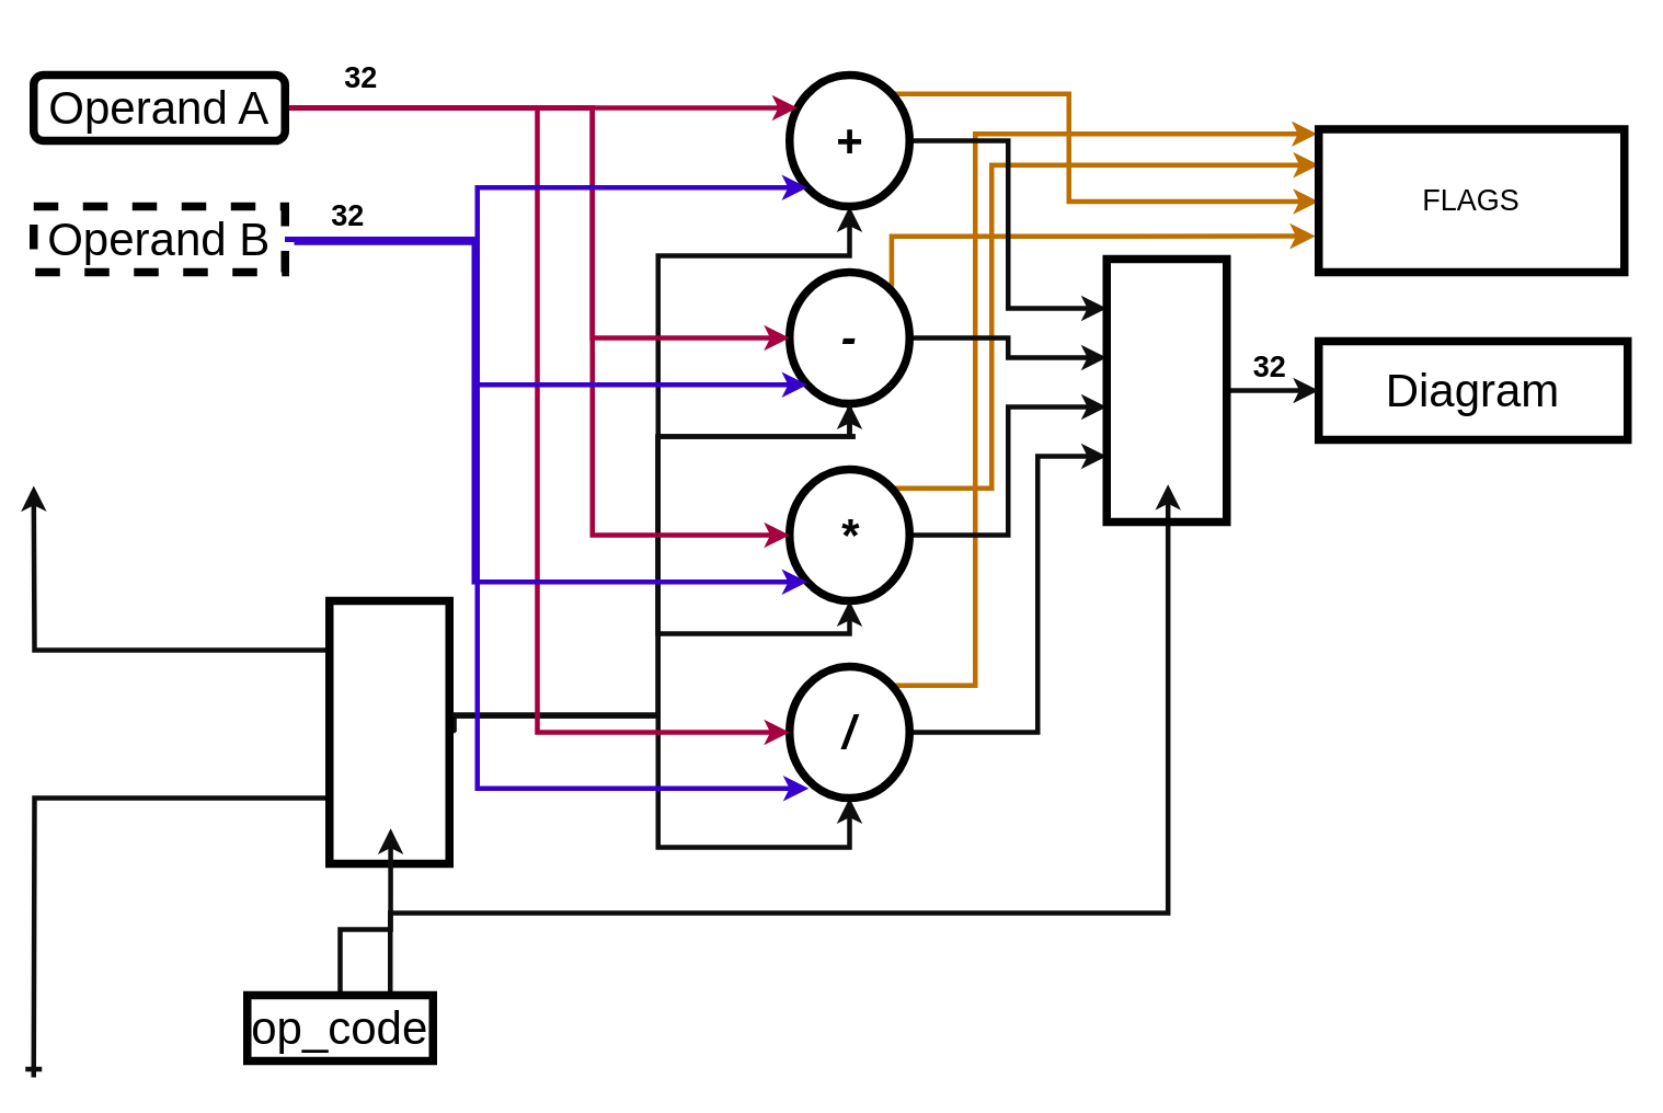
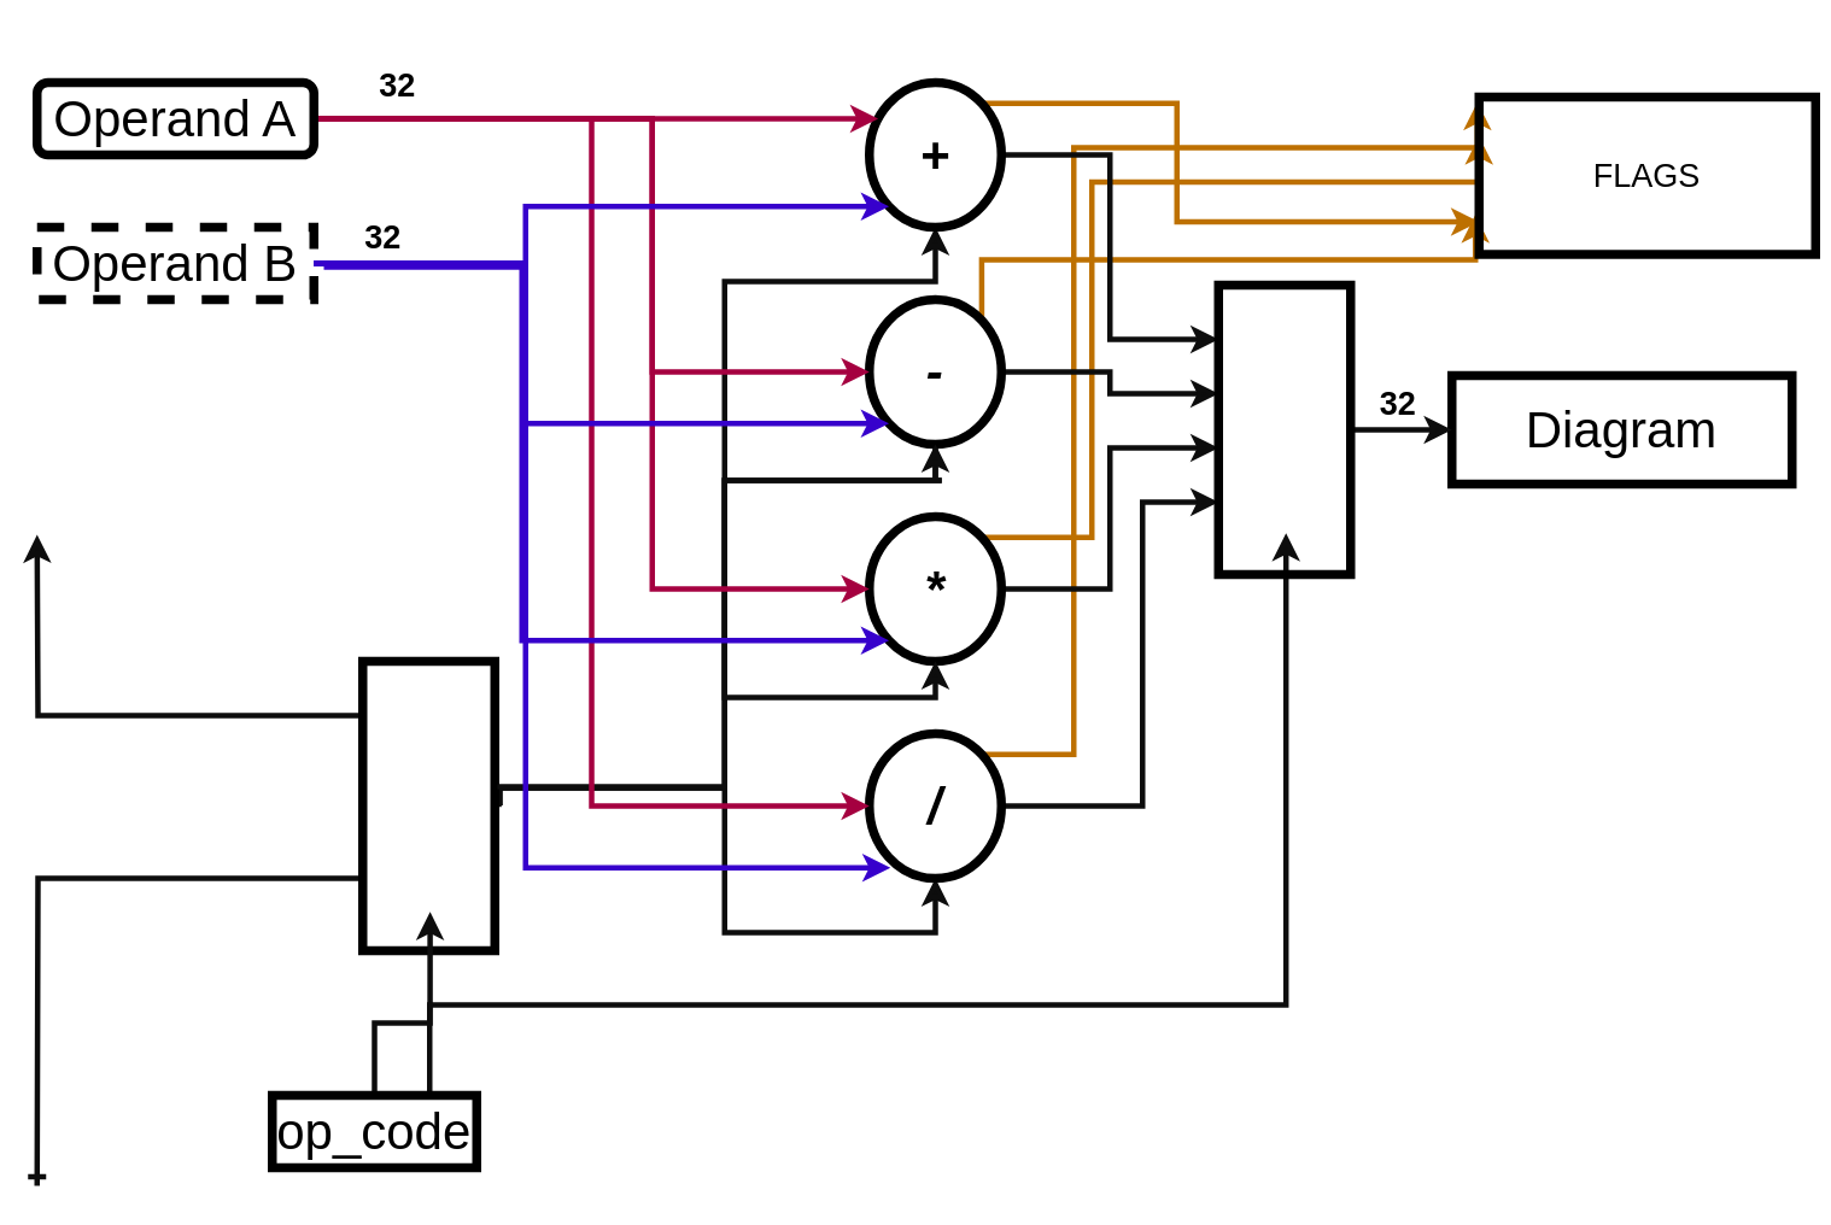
  <mxCell id="0" />
  <mxCell id="1" parent="0" />
  <mxCell id="2" style="edgeStyle=orthogonalEdgeStyle;html=1;exitX=0.003;exitY=0.12;exitDx=0;exitDy=0;exitPerimeter=0;entryX=0.5;entryY=1;entryDx=0;entryDy=0;strokeColor=#0D0D0D;fontSize=28;fontColor=#000000;rounded=0;strokeWidth=3;" edge="1" parent="1" source="3" target="19"><mxGeometry relative="1" as="geometry"><Array as="points"><mxPoint x="276" y="435" /><mxPoint x="400" y="435" /><mxPoint x="400" y="155" /><mxPoint x="517" y="155" /></Array></mxGeometry></mxCell>
  <mxCell id="3" style="edgeStyle=orthogonalEdgeStyle;rounded=0;html=1;exitX=1.03;exitY=0.503;exitDx=0;exitDy=0;exitPerimeter=0;entryX=0.5;entryY=1;entryDx=0;entryDy=0;strokeColor=#0D0D0D;fontSize=28;fontColor=#000000;startArrow=none;startFill=0;endArrow=classic;endFill=1;strokeWidth=3;" edge="1" parent="1" source="6" target="9"><mxGeometry relative="1" as="geometry"><Array as="points"><mxPoint x="275" y="435" /><mxPoint x="400" y="435" /><mxPoint x="400" y="515" /><mxPoint x="517" y="515" /></Array></mxGeometry></mxCell>
  <mxCell id="4" style="edgeStyle=orthogonalEdgeStyle;rounded=0;html=1;exitX=0;exitY=0;exitDx=0;exitDy=120;exitPerimeter=0;strokeColor=#0D0D0D;strokeWidth=3;fontSize=28;fontColor=#000000;startArrow=none;startFill=0;endArrow=ERone;endFill=0;" edge="1" parent="1" source="6"><mxGeometry relative="1" as="geometry"><mxPoint x="20" y="655" as="targetPoint" /></mxGeometry></mxCell>
  <mxCell id="5" style="edgeStyle=orthogonalEdgeStyle;rounded=0;html=1;exitX=0;exitY=0;exitDx=0;exitDy=30;exitPerimeter=0;strokeColor=#0D0D0D;strokeWidth=3;fontSize=28;fontColor=#000000;startArrow=none;startFill=0;endArrow=classic;endFill=1;" edge="1" parent="1" source="6"><mxGeometry relative="1" as="geometry"><mxPoint x="20" y="295" as="targetPoint" /></mxGeometry></mxCell>
  <mxCell id="6" value="" style="externalPins=0;recursiveResize=0;shadow=0;dashed=0;align=center;html=1;strokeWidth=5;shape=mxgraph.rtl.abstract.entity;container=1;collapsible=0;kind=mux;drawPins=0;left=4;right=1;bottom=0;top=0;fillColor=none;strokeColor=#000000;" vertex="1" parent="1"><mxGeometry x="200" y="365" width="73" height="160" as="geometry" /></mxCell>
  <mxCell id="7" style="edgeStyle=orthogonalEdgeStyle;rounded=0;html=1;exitX=1;exitY=0.5;exitDx=0;exitDy=0;entryX=0;entryY=0;entryDx=0;entryDy=120;entryPerimeter=0;strokeColor=#0D0D0D;strokeWidth=3;fontSize=28;fontColor=#000000;startArrow=none;startFill=0;endArrow=classic;endFill=1;" edge="1" parent="1" source="9" target="36"><mxGeometry relative="1" as="geometry"><Array as="points"><mxPoint x="631" y="445" /><mxPoint x="631" y="277" /></Array></mxGeometry></mxCell>
  <mxCell id="8" style="edgeStyle=orthogonalEdgeStyle;rounded=0;html=1;exitX=1;exitY=0;exitDx=0;exitDy=0;entryX=-0.005;entryY=0.032;entryDx=0;entryDy=0;entryPerimeter=0;strokeColor=#BD7000;strokeWidth=3;fontSize=18;fontColor=#000000;startArrow=none;startFill=0;endArrow=classic;endFill=1;fillColor=#f0a30a;" edge="1" parent="1" source="9" target="38"><mxGeometry relative="1" as="geometry"><Array as="points"><mxPoint x="593" y="417" /><mxPoint x="593" y="81" /></Array></mxGeometry></mxCell>
  <mxCell id="9" value="&lt;font style=&quot;font-size: 28px;&quot; color=&quot;#000000&quot;&gt;&lt;b&gt;&lt;i&gt;/&lt;/i&gt;&lt;/b&gt;&lt;/font&gt;" style="ellipse;whiteSpace=wrap;html=1;aspect=fixed;strokeColor=#000000;strokeWidth=5;fillColor=none;" vertex="1" parent="1"><mxGeometry x="480" y="405" width="73" height="80" as="geometry" /></mxCell>
  <mxCell id="10" style="edgeStyle=orthogonalEdgeStyle;rounded=0;html=1;exitX=1;exitY=0.5;exitDx=0;exitDy=0;entryX=0;entryY=0;entryDx=0;entryDy=90;entryPerimeter=0;strokeColor=#0D0D0D;strokeWidth=3;fontSize=28;fontColor=#000000;startArrow=none;startFill=0;endArrow=classic;endFill=1;" edge="1" parent="1" source="12" target="36"><mxGeometry relative="1" as="geometry" /></mxCell>
  <mxCell id="11" style="edgeStyle=orthogonalEdgeStyle;rounded=0;html=1;exitX=1;exitY=0;exitDx=0;exitDy=0;entryX=0;entryY=0.25;entryDx=0;entryDy=0;strokeColor=#BD7000;strokeWidth=3;fontSize=18;fontColor=#000000;startArrow=none;startFill=0;endArrow=classic;endFill=1;fillColor=#f0a30a;" edge="1" parent="1" source="12" target="38"><mxGeometry relative="1" as="geometry"><Array as="points"><mxPoint x="603" y="297" /><mxPoint x="603" y="100" /></Array></mxGeometry></mxCell>
  <mxCell id="12" value="&lt;font style=&quot;font-size: 28px;&quot; color=&quot;#000000&quot;&gt;&lt;b&gt;&lt;i&gt;*&lt;/i&gt;&lt;/b&gt;&lt;/font&gt;" style="ellipse;whiteSpace=wrap;html=1;aspect=fixed;strokeColor=#000000;strokeWidth=5;fillColor=none;" vertex="1" parent="1"><mxGeometry x="480" y="285" width="73" height="80" as="geometry" /></mxCell>
  <mxCell id="13" style="edgeStyle=orthogonalEdgeStyle;rounded=0;html=1;exitX=0.5;exitY=1;exitDx=0;exitDy=0;strokeColor=#0D0D0D;fontSize=28;fontColor=#000000;endArrow=none;endFill=0;startArrow=none;startFill=0;strokeWidth=3;entryX=-0.003;entryY=-0.009;entryDx=0;entryDy=0;entryPerimeter=0;" edge="1" parent="1" source="16" target="3"><mxGeometry relative="1" as="geometry"><mxPoint x="320" y="195" as="targetPoint" /><Array as="points"><mxPoint x="520" y="265" /><mxPoint x="400" y="265" /><mxPoint x="400" y="435" /><mxPoint x="320" y="435" /></Array></mxGeometry></mxCell>
  <mxCell id="14" style="edgeStyle=orthogonalEdgeStyle;rounded=0;html=1;exitX=1;exitY=0.5;exitDx=0;exitDy=0;entryX=0;entryY=0;entryDx=0;entryDy=60;entryPerimeter=0;strokeColor=#0D0D0D;strokeWidth=3;fontSize=28;fontColor=#000000;startArrow=none;startFill=0;endArrow=classic;endFill=1;" edge="1" parent="1" source="16" target="36"><mxGeometry relative="1" as="geometry" /></mxCell>
  <mxCell id="15" style="edgeStyle=orthogonalEdgeStyle;rounded=0;html=1;exitX=1;exitY=0;exitDx=0;exitDy=0;entryX=-0.011;entryY=0.748;entryDx=0;entryDy=0;entryPerimeter=0;strokeColor=#BD7000;strokeWidth=3;fontSize=18;fontColor=#000000;startArrow=none;startFill=0;endArrow=classic;endFill=1;fillColor=#f0a30a;" edge="1" parent="1" source="16" target="38"><mxGeometry relative="1" as="geometry"><Array as="points"><mxPoint x="542" y="143" /></Array></mxGeometry></mxCell>
  <mxCell id="16" value="&lt;font style=&quot;font-size: 28px;&quot; color=&quot;#000000&quot;&gt;&lt;b&gt;&lt;i&gt;-&lt;/i&gt;&lt;/b&gt;&lt;/font&gt;" style="ellipse;whiteSpace=wrap;html=1;aspect=fixed;strokeColor=#000000;strokeWidth=5;fillColor=none;" vertex="1" parent="1"><mxGeometry x="480" y="165" width="73" height="80" as="geometry" /></mxCell>
  <mxCell id="17" style="edgeStyle=orthogonalEdgeStyle;rounded=0;html=1;exitX=1;exitY=0.5;exitDx=0;exitDy=0;entryX=0;entryY=0;entryDx=0;entryDy=30;entryPerimeter=0;strokeColor=#0D0D0D;strokeWidth=3;fontSize=28;fontColor=#000000;startArrow=none;startFill=0;endArrow=classic;endFill=1;" edge="1" parent="1" source="19" target="36"><mxGeometry relative="1" as="geometry" /></mxCell>
  <mxCell id="18" style="edgeStyle=orthogonalEdgeStyle;rounded=0;html=1;exitX=1;exitY=0;exitDx=0;exitDy=0;strokeColor=#BD7000;strokeWidth=3;fontSize=18;fontColor=#000000;startArrow=none;startFill=0;endArrow=classic;endFill=1;fillColor=#f0a30a;" edge="1" parent="1" source="19" target="38"><mxGeometry relative="1" as="geometry"><Array as="points"><mxPoint x="650" y="56" /><mxPoint x="650" y="122" /></Array></mxGeometry></mxCell>
  <mxCell id="19" value="&lt;font style=&quot;font-size: 28px;&quot; color=&quot;#000000&quot;&gt;&lt;b&gt;&lt;i&gt;+&lt;/i&gt;&lt;/b&gt;&lt;/font&gt;" style="ellipse;whiteSpace=wrap;html=1;aspect=fixed;strokeColor=#000000;strokeWidth=5;fillColor=none;" vertex="1" parent="1"><mxGeometry x="480" y="45" width="73" height="80" as="geometry" /></mxCell>
  <mxCell id="20" style="edgeStyle=orthogonalEdgeStyle;rounded=0;html=1;exitX=0.5;exitY=1;exitDx=0;exitDy=0;entryX=0.5;entryY=1;entryDx=0;entryDy=0;strokeColor=#0D0D0D;fontSize=28;fontColor=#000000;endArrow=classic;endFill=1;startArrow=classic;startFill=1;strokeWidth=3;" edge="1" parent="1" source="16" target="12"><mxGeometry relative="1" as="geometry"><Array as="points"><mxPoint x="520" y="265" /><mxPoint x="400" y="265" /><mxPoint x="400" y="385" /><mxPoint x="520" y="385" /></Array></mxGeometry></mxCell>
  <mxCell id="21" style="edgeStyle=orthogonalEdgeStyle;rounded=0;html=1;exitX=0.5;exitY=0;exitDx=0;exitDy=0;entryX=0.51;entryY=0.866;entryDx=0;entryDy=0;entryPerimeter=0;strokeColor=#0D0D0D;strokeWidth=3;fontSize=28;fontColor=#000000;startArrow=none;startFill=0;endArrow=classic;endFill=1;" edge="1" parent="1" source="23" target="6"><mxGeometry relative="1" as="geometry" /></mxCell>
  <mxCell id="22" style="edgeStyle=orthogonalEdgeStyle;rounded=0;html=1;exitX=0.5;exitY=0;exitDx=0;exitDy=0;entryX=0.511;entryY=0.857;entryDx=0;entryDy=0;entryPerimeter=0;strokeColor=#0D0D0D;strokeWidth=3;fontSize=18;fontColor=#000000;startArrow=none;startFill=0;endArrow=classic;endFill=1;" edge="1" parent="1" source="23" target="36"><mxGeometry relative="1" as="geometry"><Array as="points"><mxPoint x="237" y="555" /><mxPoint x="710" y="555" /></Array></mxGeometry></mxCell>
  <mxCell id="23" value="op_code" style="rounded=0;whiteSpace=wrap;html=1;strokeColor=#000000;strokeWidth=5;fontSize=28;fontColor=#000000;fillColor=none;" vertex="1" parent="1"><mxGeometry x="150" y="605" width="113" height="40" as="geometry" /></mxCell>
  <mxCell id="24" style="edgeStyle=orthogonalEdgeStyle;rounded=0;html=1;strokeColor=#A50040;strokeWidth=3;fontSize=28;fontColor=#000000;startArrow=none;startFill=0;endArrow=classic;endFill=1;fillColor=#d80073;" edge="1" parent="1" source="28" target="19"><mxGeometry relative="1" as="geometry"><Array as="points"><mxPoint x="410" y="65" /><mxPoint x="410" y="65" /></Array></mxGeometry></mxCell>
  <mxCell id="25" style="edgeStyle=orthogonalEdgeStyle;rounded=0;html=1;exitX=1;exitY=0.5;exitDx=0;exitDy=0;entryX=0;entryY=0.5;entryDx=0;entryDy=0;strokeColor=#A50040;strokeWidth=3;fontSize=28;fontColor=#000000;startArrow=none;startFill=0;endArrow=classic;endFill=1;fillColor=#d80073;" edge="1" parent="1" source="28" target="16"><mxGeometry relative="1" as="geometry"><Array as="points"><mxPoint x="360" y="65" /><mxPoint x="360" y="205" /></Array></mxGeometry></mxCell>
  <mxCell id="26" style="edgeStyle=orthogonalEdgeStyle;rounded=0;html=1;exitX=1;exitY=0.5;exitDx=0;exitDy=0;entryX=0;entryY=0.5;entryDx=0;entryDy=0;strokeColor=#A50040;strokeWidth=3;fontSize=28;fontColor=#000000;startArrow=none;startFill=0;endArrow=classic;endFill=1;fillColor=#d80073;" edge="1" parent="1" source="28" target="12"><mxGeometry relative="1" as="geometry"><Array as="points"><mxPoint x="360" y="65" /><mxPoint x="360" y="325" /></Array></mxGeometry></mxCell>
  <mxCell id="27" style="edgeStyle=orthogonalEdgeStyle;rounded=0;html=1;exitX=1;exitY=0.5;exitDx=0;exitDy=0;entryX=0;entryY=0.5;entryDx=0;entryDy=0;strokeColor=#A50040;strokeWidth=3;fontSize=28;fontColor=#000000;startArrow=none;startFill=0;endArrow=classic;endFill=1;fillColor=#d80073;" edge="1" parent="1" source="28" target="9"><mxGeometry relative="1" as="geometry" /></mxCell>
  <mxCell id="28" value="Operand A" style="whiteSpace=wrap;html=1;strokeColor=#000000;strokeWidth=5;fontSize=28;fontColor=#000000;fillColor=none;rounded=1;" vertex="1" parent="1"><mxGeometry x="20" y="45" width="153" height="40" as="geometry" /></mxCell>
  <mxCell id="29" style="edgeStyle=orthogonalEdgeStyle;rounded=0;html=1;exitX=1;exitY=0.5;exitDx=0;exitDy=0;entryX=0;entryY=1;entryDx=0;entryDy=0;strokeColor=#3700CC;strokeWidth=3;fontSize=28;fontColor=#000000;startArrow=none;startFill=0;endArrow=classic;endFill=1;fillColor=#6a00ff;" edge="1" parent="1" source="33" target="19"><mxGeometry relative="1" as="geometry"><Array as="points"><mxPoint x="290" y="145" /><mxPoint x="290" y="113" /></Array></mxGeometry></mxCell>
  <mxCell id="30" style="edgeStyle=orthogonalEdgeStyle;rounded=0;html=1;exitX=1;exitY=0.5;exitDx=0;exitDy=0;entryX=0.16;entryY=0.927;entryDx=0;entryDy=0;entryPerimeter=0;strokeColor=#3700CC;strokeWidth=3;fontSize=28;fontColor=#000000;startArrow=none;startFill=0;endArrow=classic;endFill=1;fillColor=#6a00ff;" edge="1" parent="1" source="33" target="9"><mxGeometry relative="1" as="geometry"><Array as="points"><mxPoint x="290" y="145" /><mxPoint x="290" y="479" /></Array></mxGeometry></mxCell>
  <mxCell id="31" style="edgeStyle=orthogonalEdgeStyle;rounded=0;html=1;exitX=1;exitY=0.5;exitDx=0;exitDy=0;entryX=0;entryY=1;entryDx=0;entryDy=0;strokeColor=#3700CC;strokeWidth=3;fontSize=28;fontColor=#000000;startArrow=none;startFill=0;endArrow=classic;endFill=1;fillColor=#6a00ff;" edge="1" parent="1" source="33" target="16"><mxGeometry relative="1" as="geometry"><Array as="points"><mxPoint x="289" y="145" /><mxPoint x="289" y="233" /></Array></mxGeometry></mxCell>
  <mxCell id="32" style="edgeStyle=orthogonalEdgeStyle;rounded=0;html=1;exitX=1;exitY=0.5;exitDx=0;exitDy=0;entryX=0;entryY=1;entryDx=0;entryDy=0;strokeColor=#3700CC;strokeWidth=3;fontSize=28;fontColor=#000000;startArrow=none;startFill=0;endArrow=classic;endFill=1;fillColor=#6a00ff;" edge="1" parent="1" source="33" target="12"><mxGeometry relative="1" as="geometry"><Array as="points"><mxPoint x="180" y="147" /><mxPoint x="288" y="147" /><mxPoint x="288" y="353" /></Array></mxGeometry></mxCell>
  <mxCell id="33" value="Operand B" style="rounded=0;whiteSpace=wrap;html=1;strokeColor=#000000;strokeWidth=5;fontSize=28;fontColor=#000000;fillColor=none;dashed=1;" vertex="1" parent="1"><mxGeometry x="20" y="125" width="153" height="40" as="geometry" /></mxCell>
  <mxCell id="34" value="Diagram" style="rounded=0;whiteSpace=wrap;html=1;strokeColor=#000000;strokeWidth=5;fontSize=28;fontColor=#000000;fillColor=none;" vertex="1" parent="1"><mxGeometry x="802" y="207" width="188" height="60" as="geometry" /></mxCell>
  <mxCell id="35" style="edgeStyle=orthogonalEdgeStyle;rounded=0;html=1;exitX=0;exitY=0;exitDx=73;exitDy=80;exitPerimeter=0;entryX=0;entryY=0.5;entryDx=0;entryDy=0;strokeColor=#0D0D0D;strokeWidth=3;fontSize=28;fontColor=#000000;startArrow=none;startFill=0;endArrow=classic;endFill=1;" edge="1" parent="1" source="36" target="34"><mxGeometry relative="1" as="geometry" /></mxCell>
  <mxCell id="36" value="" style="externalPins=0;recursiveResize=0;shadow=0;dashed=0;align=center;html=1;strokeWidth=5;shape=mxgraph.rtl.abstract.entity;container=1;collapsible=0;kind=mux;drawPins=0;left=4;right=1;bottom=0;top=0;fillColor=none;strokeColor=#000000;" vertex="1" parent="1"><mxGeometry x="673" y="157" width="73" height="160" as="geometry" /></mxCell>
  <mxCell id="37" value="&lt;font style=&quot;font-size: 18px;&quot;&gt;&lt;b&gt;32&lt;/b&gt;&lt;/font&gt;" style="text;html=1;align=center;verticalAlign=middle;resizable=0;points=[];autosize=1;strokeColor=none;fillColor=none;fontSize=28;fontColor=#000000;" vertex="1" parent="1"><mxGeometry x="753" y="196" width="38" height="46" as="geometry" /></mxCell>
- <mxCell id="38" value="FLAGS" style="rounded=0;whiteSpace=wrap;html=1;strokeColor=#000000;strokeWidth=5;fontSize=18;fontColor=#000000;fillColor=none;" vertex="1" parent="1"><mxGeometry x="802" y="78" width="186" height="87" as="geometry" /></mxCell>
+ <mxCell id="38" value="FLAGS" style="rounded=0;whiteSpace=wrap;html=1;strokeColor=#000000;strokeWidth=5;fontSize=18;fontColor=#000000;fillColor=none;" vertex="1" parent="1"><mxGeometry x="817" y="53" width="186" height="87" as="geometry" /></mxCell>
  <mxCell id="39" value="&lt;font style=&quot;font-size: 18px;&quot;&gt;&lt;b&gt;32&lt;/b&gt;&lt;/font&gt;" style="text;html=1;align=center;verticalAlign=middle;resizable=0;points=[];autosize=1;strokeColor=none;fillColor=none;fontSize=28;fontColor=#000000;" vertex="1" parent="1"><mxGeometry x="200" y="20" width="38" height="46" as="geometry" /></mxCell>
  <mxCell id="40" value="&lt;font style=&quot;font-size: 18px;&quot;&gt;&lt;b&gt;32&lt;/b&gt;&lt;/font&gt;" style="text;html=1;align=center;verticalAlign=middle;resizable=0;points=[];autosize=1;strokeColor=none;fillColor=none;fontSize=28;fontColor=#000000;" vertex="1" parent="1"><mxGeometry x="192" y="104" width="38" height="46" as="geometry" /></mxCell>
